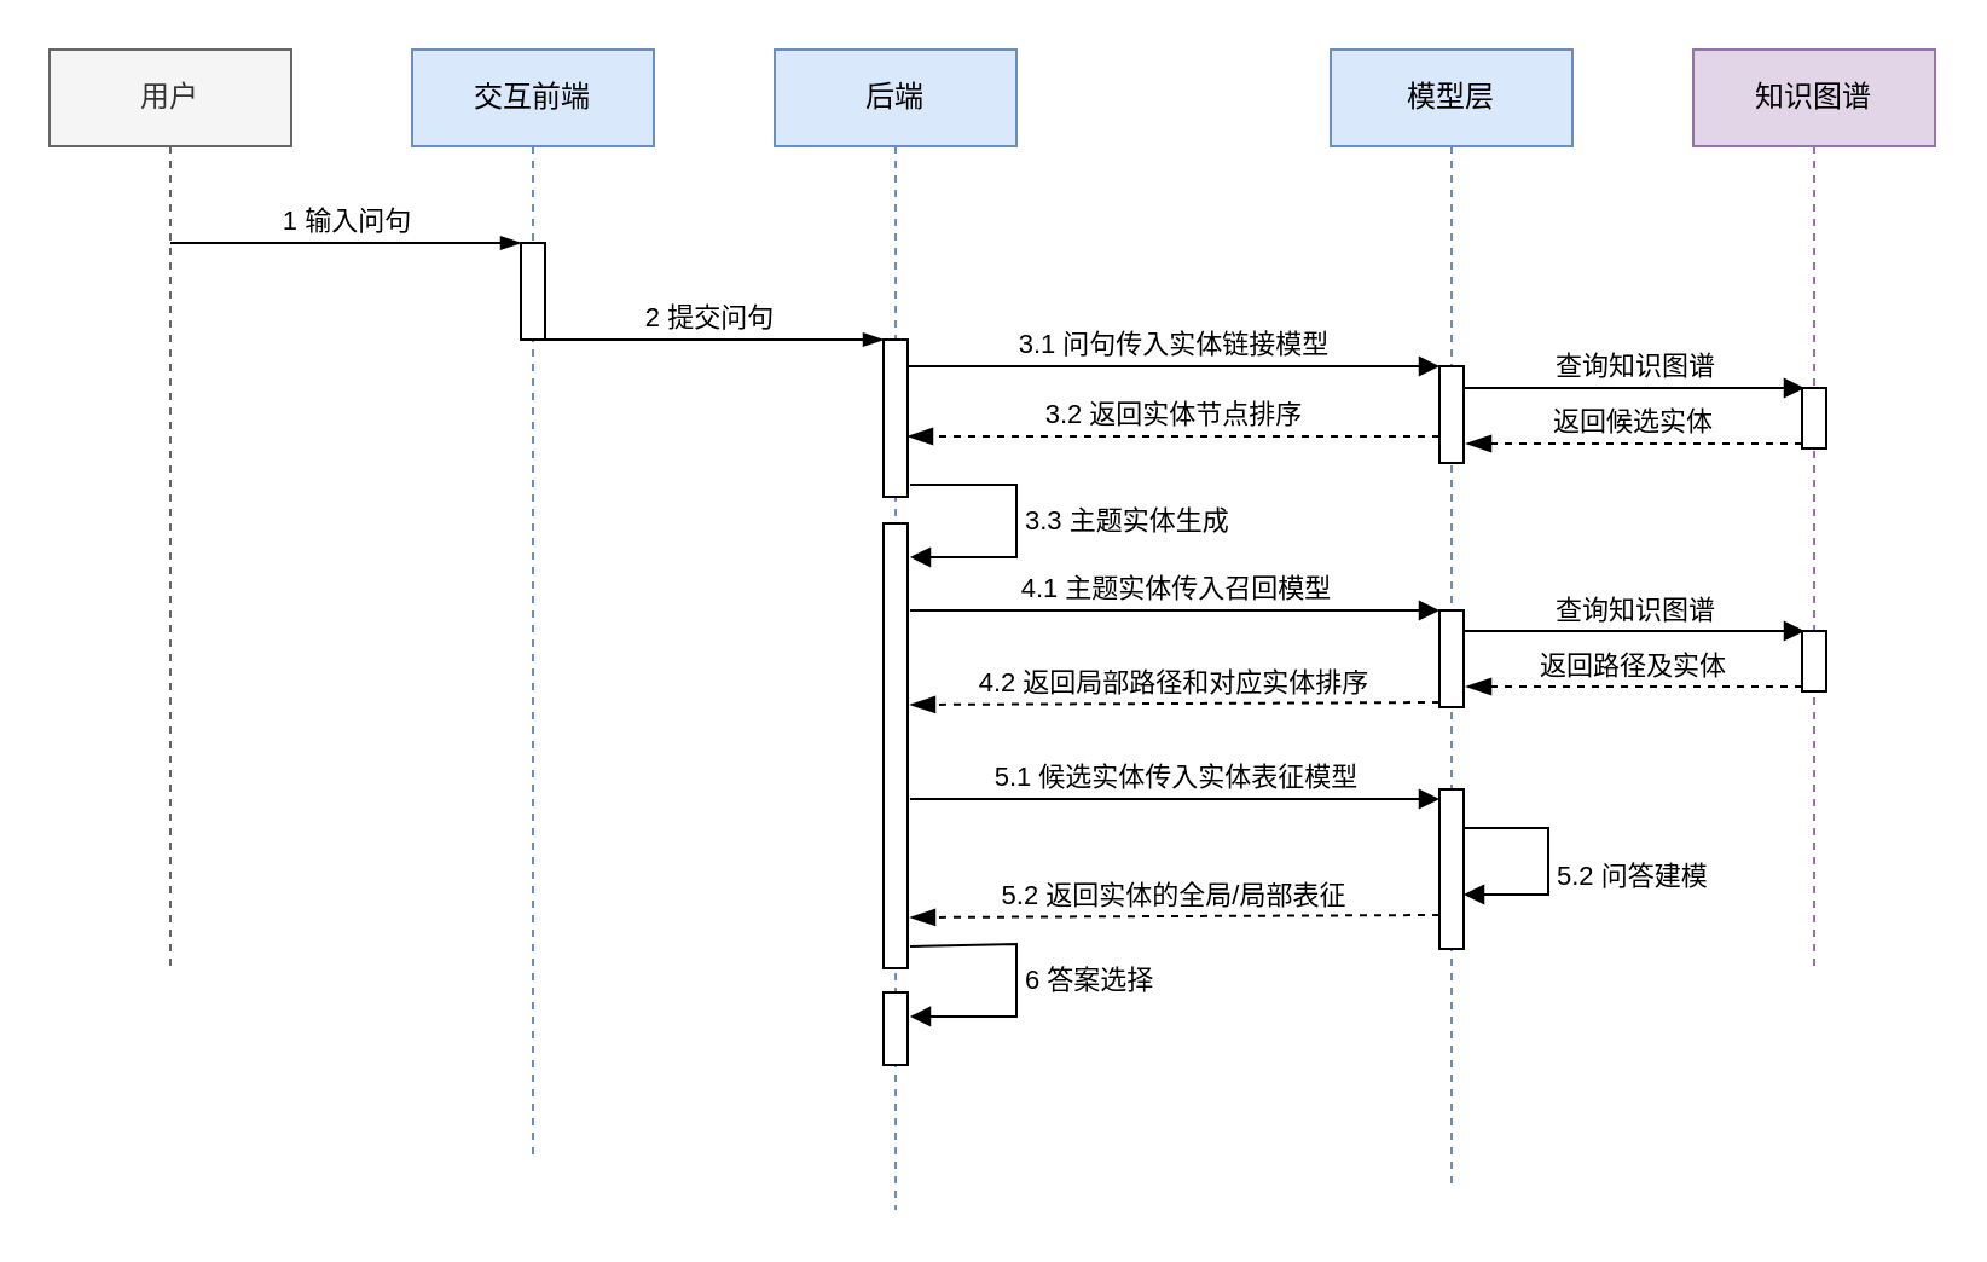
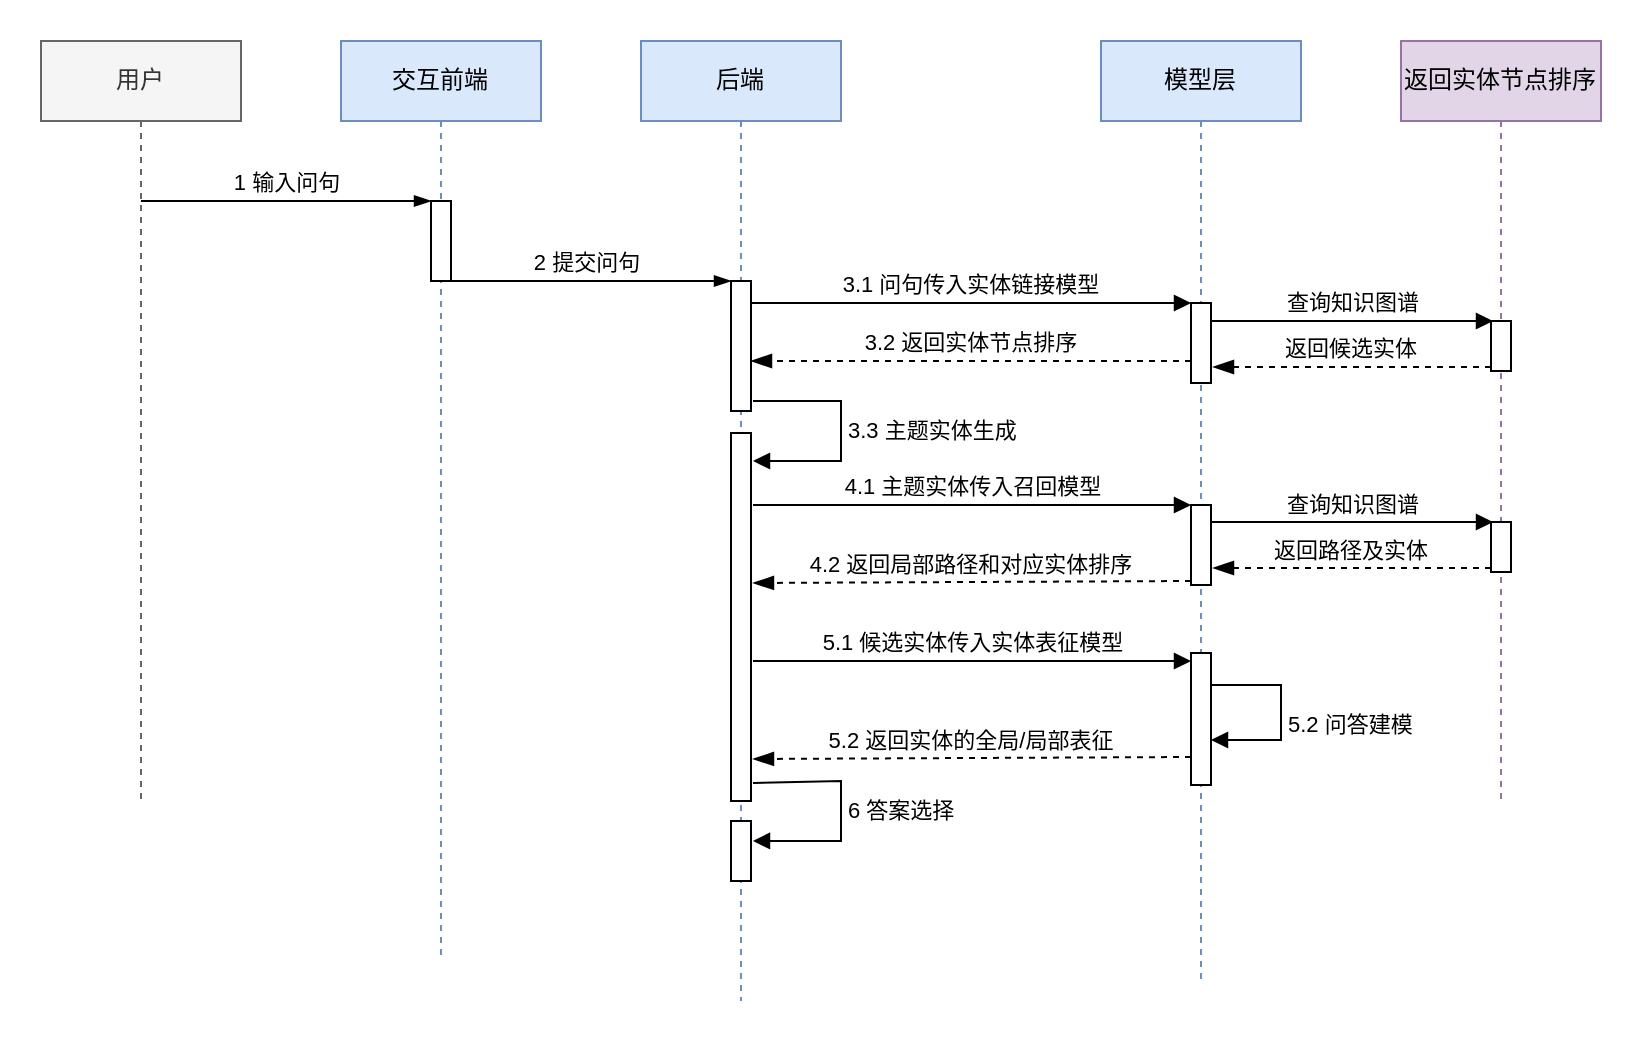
  <mxCell id="0" />
  <mxCell id="1" parent="0" />
  <mxCell id="2" value="&lt;span style=&quot;&quot;&gt;用户&lt;/span&gt;" style="shape=umlLifeline;perimeter=lifelinePerimeter;whiteSpace=wrap;html=1;container=1;collapsible=0;recursiveResize=0;outlineConnect=0;fillColor=#f5f5f5;fontColor=#333333;strokeColor=#666666;" vertex="1" parent="1"><mxGeometry x="20" y="20" width="100" height="380" as="geometry" /></mxCell>
  <mxCell id="3" value="交互前端" style="shape=umlLifeline;perimeter=lifelinePerimeter;whiteSpace=wrap;html=1;container=1;collapsible=0;recursiveResize=0;outlineConnect=0;fillColor=#dae8fc;strokeColor=#6c8ebf;" vertex="1" parent="1"><mxGeometry x="170" y="20" width="100" height="460" as="geometry" /></mxCell>
  <mxCell id="4" value="" style="html=1;points=[];perimeter=orthogonalPerimeter;" vertex="1" parent="3"><mxGeometry x="45" y="80" width="10" height="40" as="geometry" /></mxCell>
  <mxCell id="5" value="&lt;span style=&quot;&quot;&gt;后端&lt;/span&gt;" style="shape=umlLifeline;perimeter=lifelinePerimeter;whiteSpace=wrap;html=1;container=1;collapsible=0;recursiveResize=0;outlineConnect=0;fillColor=#dae8fc;strokeColor=#6c8ebf;" vertex="1" parent="1"><mxGeometry x="320" y="20" width="100" height="480" as="geometry" /></mxCell>
  <mxCell id="6" value="" style="html=1;points=[];perimeter=orthogonalPerimeter;" vertex="1" parent="5"><mxGeometry x="45" y="120" width="10" height="65" as="geometry" /></mxCell>
  <mxCell id="7" value="" style="html=1;points=[];perimeter=orthogonalPerimeter;" vertex="1" parent="5"><mxGeometry x="45" y="196" width="10" height="184" as="geometry" /></mxCell>
  <mxCell id="8" value="3.3 主题实体生成" style="edgeStyle=orthogonalEdgeStyle;html=1;align=left;spacingLeft=2;endArrow=block;rounded=0;jumpSize=6;" edge="1" parent="5"><mxGeometry relative="1" as="geometry"><mxPoint x="56" y="180" as="sourcePoint" /><Array as="points"><mxPoint x="100" y="180" /><mxPoint x="100" y="210" /></Array><mxPoint x="56" y="210" as="targetPoint" /></mxGeometry></mxCell>
  <mxCell id="9" value="6 答案选择" style="edgeStyle=orthogonalEdgeStyle;html=1;align=left;spacingLeft=2;endArrow=block;rounded=0;jumpSize=6;exitX=1.1;exitY=0.951;exitDx=0;exitDy=0;exitPerimeter=0;entryX=1.1;entryY=0.333;entryDx=0;entryDy=0;entryPerimeter=0;" edge="1" parent="5" source="7" target="10"><mxGeometry relative="1" as="geometry"><mxPoint x="56" y="387" as="sourcePoint" /><Array as="points"><mxPoint x="100" y="370" /><mxPoint x="100" y="400" /></Array><mxPoint x="56" y="410" as="targetPoint" /></mxGeometry></mxCell>
  <mxCell id="10" value="" style="html=1;points=[];perimeter=orthogonalPerimeter;" vertex="1" parent="5"><mxGeometry x="45" y="390" width="10" height="30" as="geometry" /></mxCell>
  <mxCell id="11" value="模型层" style="shape=umlLifeline;perimeter=lifelinePerimeter;whiteSpace=wrap;html=1;container=1;collapsible=0;recursiveResize=0;outlineConnect=0;fillColor=#dae8fc;strokeColor=#6c8ebf;" vertex="1" parent="1"><mxGeometry x="550" y="20" width="100" height="470" as="geometry" /></mxCell>
  <mxCell id="12" value="" style="html=1;points=[];perimeter=orthogonalPerimeter;" vertex="1" parent="11"><mxGeometry x="45" y="131" width="10" height="40" as="geometry" /></mxCell>
  <mxCell id="13" value="" style="html=1;points=[];perimeter=orthogonalPerimeter;" vertex="1" parent="11"><mxGeometry x="45" y="232" width="10" height="40" as="geometry" /></mxCell>
  <mxCell id="14" value="" style="html=1;points=[];perimeter=orthogonalPerimeter;" vertex="1" parent="11"><mxGeometry x="45" y="306" width="10" height="66" as="geometry" /></mxCell>
  <mxCell id="15" value="5.1 候选实体传入实体表征模型" style="html=1;verticalAlign=bottom;endArrow=block;entryX=0;entryY=0;rounded=0;" edge="1" parent="11"><mxGeometry relative="1" as="geometry"><mxPoint x="-174" y="310" as="sourcePoint" /><mxPoint x="45" y="310" as="targetPoint" /></mxGeometry></mxCell>
  <mxCell id="16" value="5.2 问答建模" style="edgeStyle=orthogonalEdgeStyle;html=1;align=left;spacingLeft=2;endArrow=block;rounded=0;jumpSize=6;verticalAlign=top;labelPosition=right;verticalLabelPosition=bottom;" edge="1" parent="11"><mxGeometry relative="1" as="geometry"><mxPoint x="55" y="336.5" as="sourcePoint" /><Array as="points"><mxPoint x="55" y="322" /><mxPoint x="90" y="322" /><mxPoint x="90" y="350" /></Array><mxPoint x="55" y="349.5" as="targetPoint" /></mxGeometry></mxCell>
- <mxCell id="17" value="知识图谱" style="shape=umlLifeline;perimeter=lifelinePerimeter;whiteSpace=wrap;html=1;container=1;collapsible=0;recursiveResize=0;outlineConnect=0;fillColor=#e1d5e7;strokeColor=#9673a6;" vertex="1" parent="1"><mxGeometry x="700" y="20" width="100" height="380" as="geometry" /></mxCell>
+ <mxCell id="17" value="返回实体节点排序" style="shape=umlLifeline;perimeter=lifelinePerimeter;whiteSpace=wrap;html=1;container=1;collapsible=0;recursiveResize=0;outlineConnect=0;fillColor=#e1d5e7;strokeColor=#9673a6;" vertex="1" parent="1"><mxGeometry x="700" y="20" width="100" height="380" as="geometry" /></mxCell>
  <mxCell id="18" value="" style="html=1;points=[];perimeter=orthogonalPerimeter;" vertex="1" parent="17"><mxGeometry x="45" y="140" width="10" height="25" as="geometry" /></mxCell>
  <mxCell id="19" value="" style="html=1;points=[];perimeter=orthogonalPerimeter;" vertex="1" parent="17"><mxGeometry x="45" y="240.5" width="10" height="25" as="geometry" /></mxCell>
  <mxCell id="20" value="返回路径及实体" style="html=1;verticalAlign=bottom;endArrow=blockThin;dashed=1;endSize=8;exitX=0;exitY=0.95;rounded=0;entryX=1.1;entryY=0.9;entryDx=0;entryDy=0;entryPerimeter=0;endFill=1;jumpSize=6;" edge="1" parent="17"><mxGeometry relative="1" as="geometry"><mxPoint x="-94" y="263.5" as="targetPoint" /><mxPoint x="45" y="263.5" as="sourcePoint" /></mxGeometry></mxCell>
  <mxCell id="21" value="查询知识图谱" style="html=1;verticalAlign=bottom;endArrow=block;rounded=0;entryX=0.1;entryY=0.1;entryDx=0;entryDy=0;entryPerimeter=0;exitX=1;exitY=0.275;exitDx=0;exitDy=0;exitPerimeter=0;" edge="1" parent="17"><mxGeometry relative="1" as="geometry"><mxPoint x="-95" y="240.5" as="sourcePoint" /><mxPoint x="46" y="240.5" as="targetPoint" /></mxGeometry></mxCell>
  <mxCell id="22" value="1 输入问句" style="html=1;verticalAlign=bottom;startArrow=none;endArrow=blockThin;startSize=8;rounded=0;startFill=0;endFill=1;" edge="1" target="4" parent="1"><mxGeometry relative="1" as="geometry"><mxPoint x="70" y="100" as="sourcePoint" /></mxGeometry></mxCell>
  <mxCell id="23" value="2 提交问句" style="html=1;verticalAlign=bottom;endArrow=blockThin;entryX=0;entryY=0;rounded=0;endFill=1;" edge="1" target="6" parent="1" source="3"><mxGeometry relative="1" as="geometry"><mxPoint x="290" y="150" as="sourcePoint" /></mxGeometry></mxCell>
  <mxCell id="24" value="3.1 问句传入实体链接模型" style="html=1;verticalAlign=bottom;endArrow=block;entryX=0;entryY=0;rounded=0;" edge="1" target="12" parent="1"><mxGeometry relative="1" as="geometry"><mxPoint x="375" y="151" as="sourcePoint" /></mxGeometry></mxCell>
  <mxCell id="25" value="3.2 返回实体节点排序" style="html=1;verticalAlign=bottom;endArrow=blockThin;dashed=1;endSize=8;exitX=0;exitY=0.95;rounded=0;endFill=1;" edge="1" parent="1"><mxGeometry relative="1" as="geometry"><mxPoint x="375" y="180" as="targetPoint" /><mxPoint x="595" y="180" as="sourcePoint" /><Array as="points" /></mxGeometry></mxCell>
  <mxCell id="26" value="返回候选实体" style="html=1;verticalAlign=bottom;endArrow=blockThin;dashed=1;endSize=8;exitX=0;exitY=0.95;rounded=0;entryX=1.1;entryY=0.9;entryDx=0;entryDy=0;entryPerimeter=0;endFill=1;" edge="1" parent="1"><mxGeometry relative="1" as="geometry"><mxPoint x="606" y="183" as="targetPoint" /><mxPoint x="745" y="183" as="sourcePoint" /></mxGeometry></mxCell>
  <mxCell id="27" value="查询知识图谱" style="html=1;verticalAlign=bottom;endArrow=block;rounded=0;entryX=0.1;entryY=0.1;entryDx=0;entryDy=0;entryPerimeter=0;exitX=1;exitY=0.275;exitDx=0;exitDy=0;exitPerimeter=0;" edge="1" parent="1"><mxGeometry relative="1" as="geometry"><mxPoint x="605" y="160" as="sourcePoint" /><mxPoint x="746" y="160" as="targetPoint" /></mxGeometry></mxCell>
  <mxCell id="28" value="4.1 主题实体传入召回模型" style="html=1;verticalAlign=bottom;endArrow=block;entryX=0;entryY=0;rounded=0;" edge="1" parent="1" target="13"><mxGeometry relative="1" as="geometry"><mxPoint x="376" y="252" as="sourcePoint" /></mxGeometry></mxCell>
  <mxCell id="29" value="4.2 返回局部路径和对应实体排序" style="html=1;verticalAlign=bottom;endArrow=blockThin;dashed=1;endSize=8;exitX=0;exitY=0.95;rounded=0;exitDx=0;exitDy=0;endFill=1;" edge="1" parent="1" source="13"><mxGeometry relative="1" as="geometry"><mxPoint x="376" y="291" as="targetPoint" /><Array as="points" /></mxGeometry></mxCell>
  <mxCell id="30" value="5.2 返回实体的全局/局部表征" style="html=1;verticalAlign=bottom;endArrow=blockThin;dashed=1;endSize=8;exitX=0;exitY=0.95;rounded=0;exitDx=0;exitDy=0;endFill=1;" edge="1" parent="1"><mxGeometry relative="1" as="geometry"><mxPoint x="376" y="379" as="targetPoint" /><Array as="points" /><mxPoint x="595" y="378" as="sourcePoint" /></mxGeometry></mxCell>
